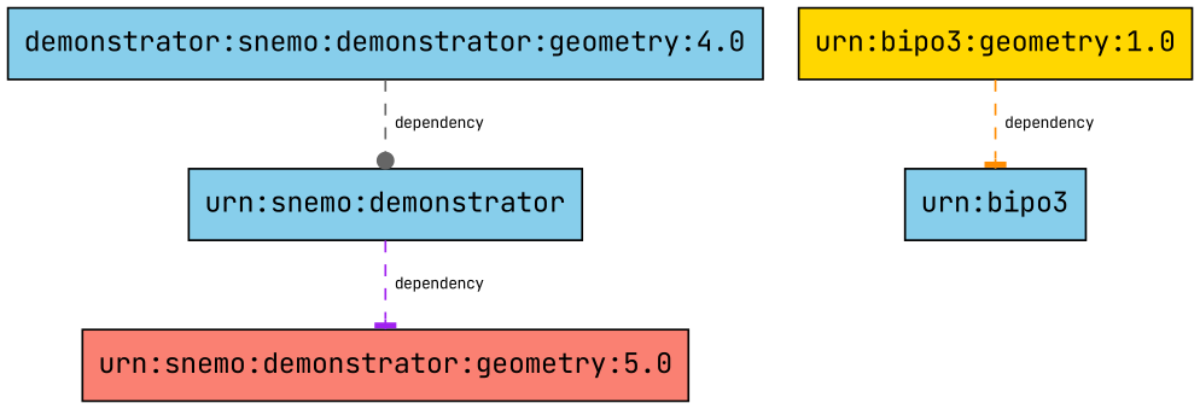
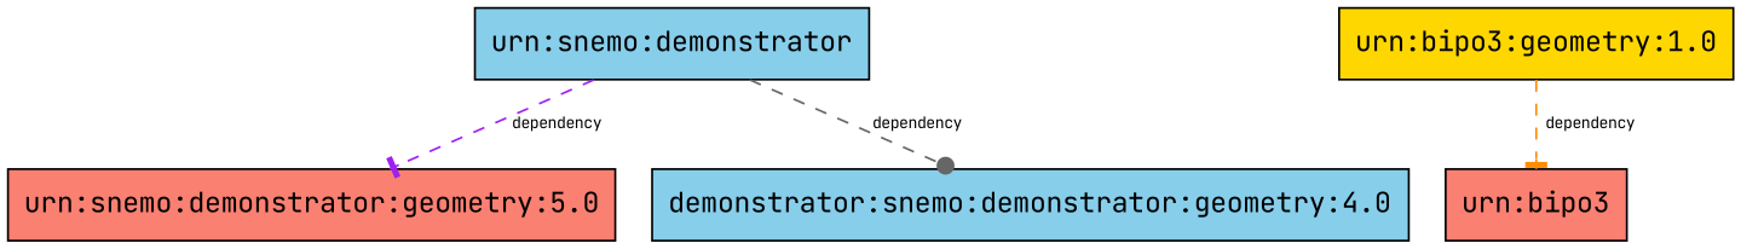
  digraph {
    fontname="JetBrains Mono"
    node [fillcolor=skyblue fontname="JetBrains Mono" shape=box style=filled]
    edge [arrowhead=tee fontname="JetBrains Mono" fontsize=8 style=dashed]
    n1 [label="urn:snemo:demonstrator"]
    n2 [fillcolor=salmon label="urn:snemo:demonstrator:geometry:5.0"]
-   n3 [label="urn:bipo3"]
+   n3 [fillcolor=salmon label="urn:bipo3"]
    n4 [label="demonstrator:snemo:demonstrator:geometry:4.0"]
    n5 [fillcolor=gold label="urn:bipo3:geometry:1.0"]
    n1 -> n2 [color=purple label=" dependency "]
-   n4 -> n1 [arrowhead=dot color=gray40 label=" dependency "]
+   n1 -> n4 [arrowhead=dot color=gray40 label=" dependency "]
    n5 -> n3 [color=darkorange label=" dependency "]
  }
